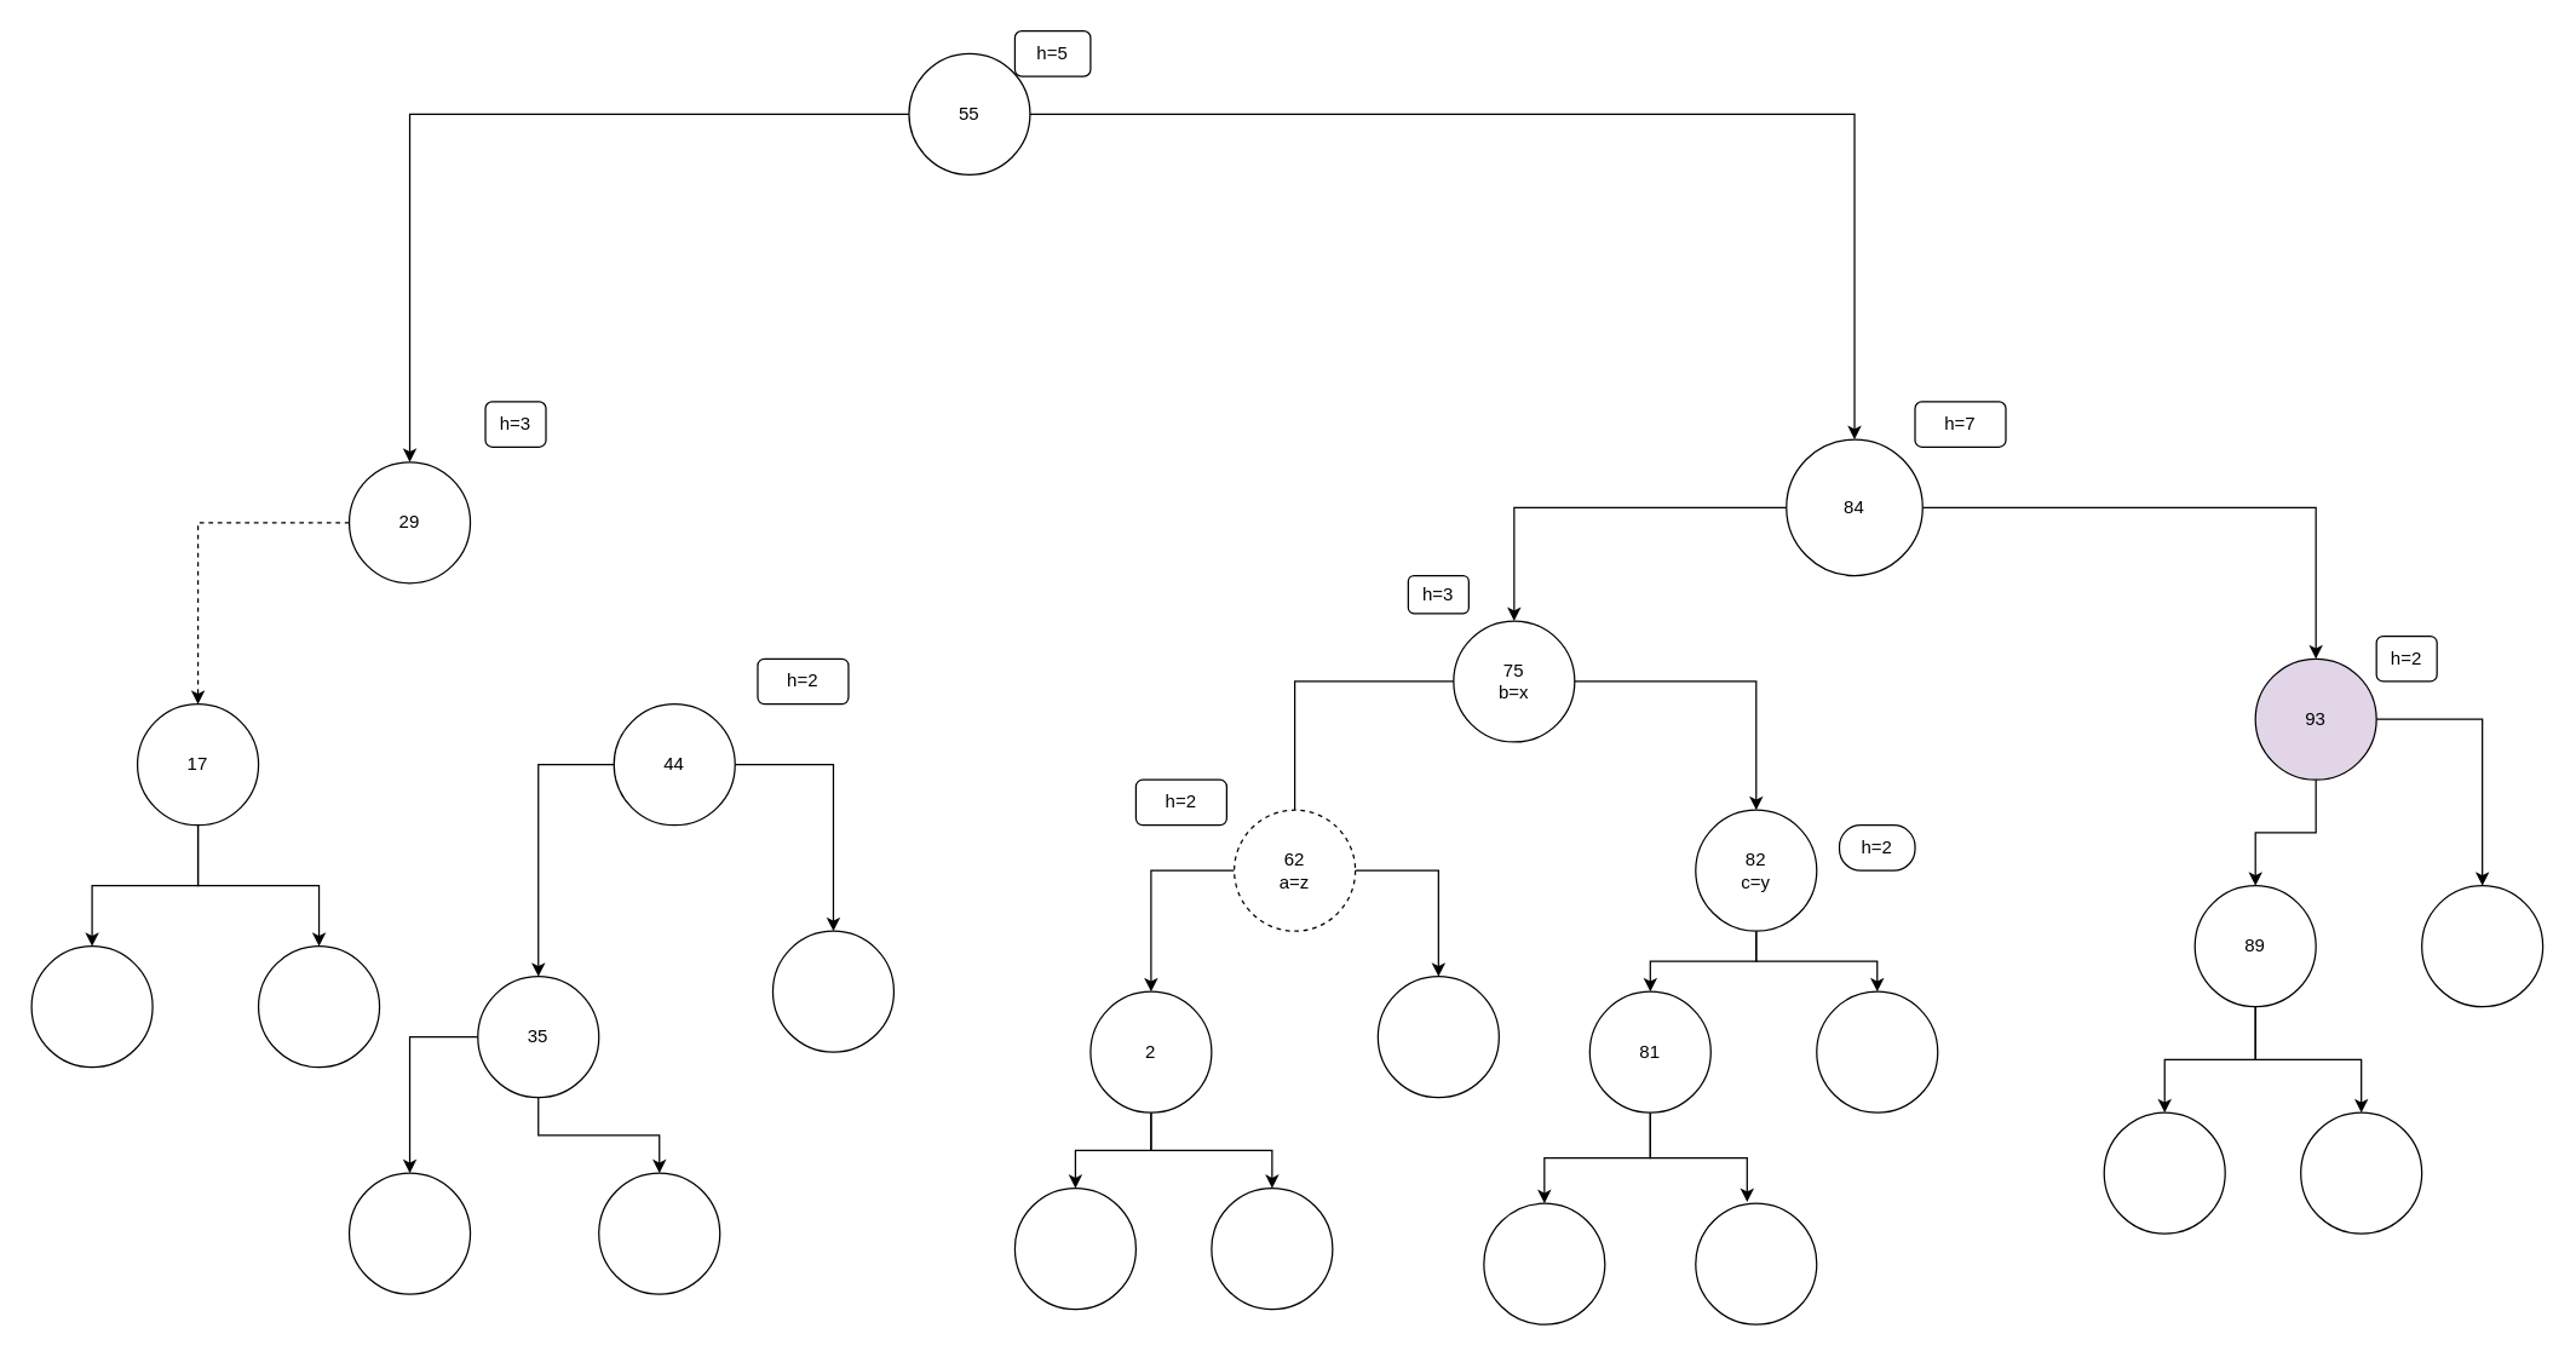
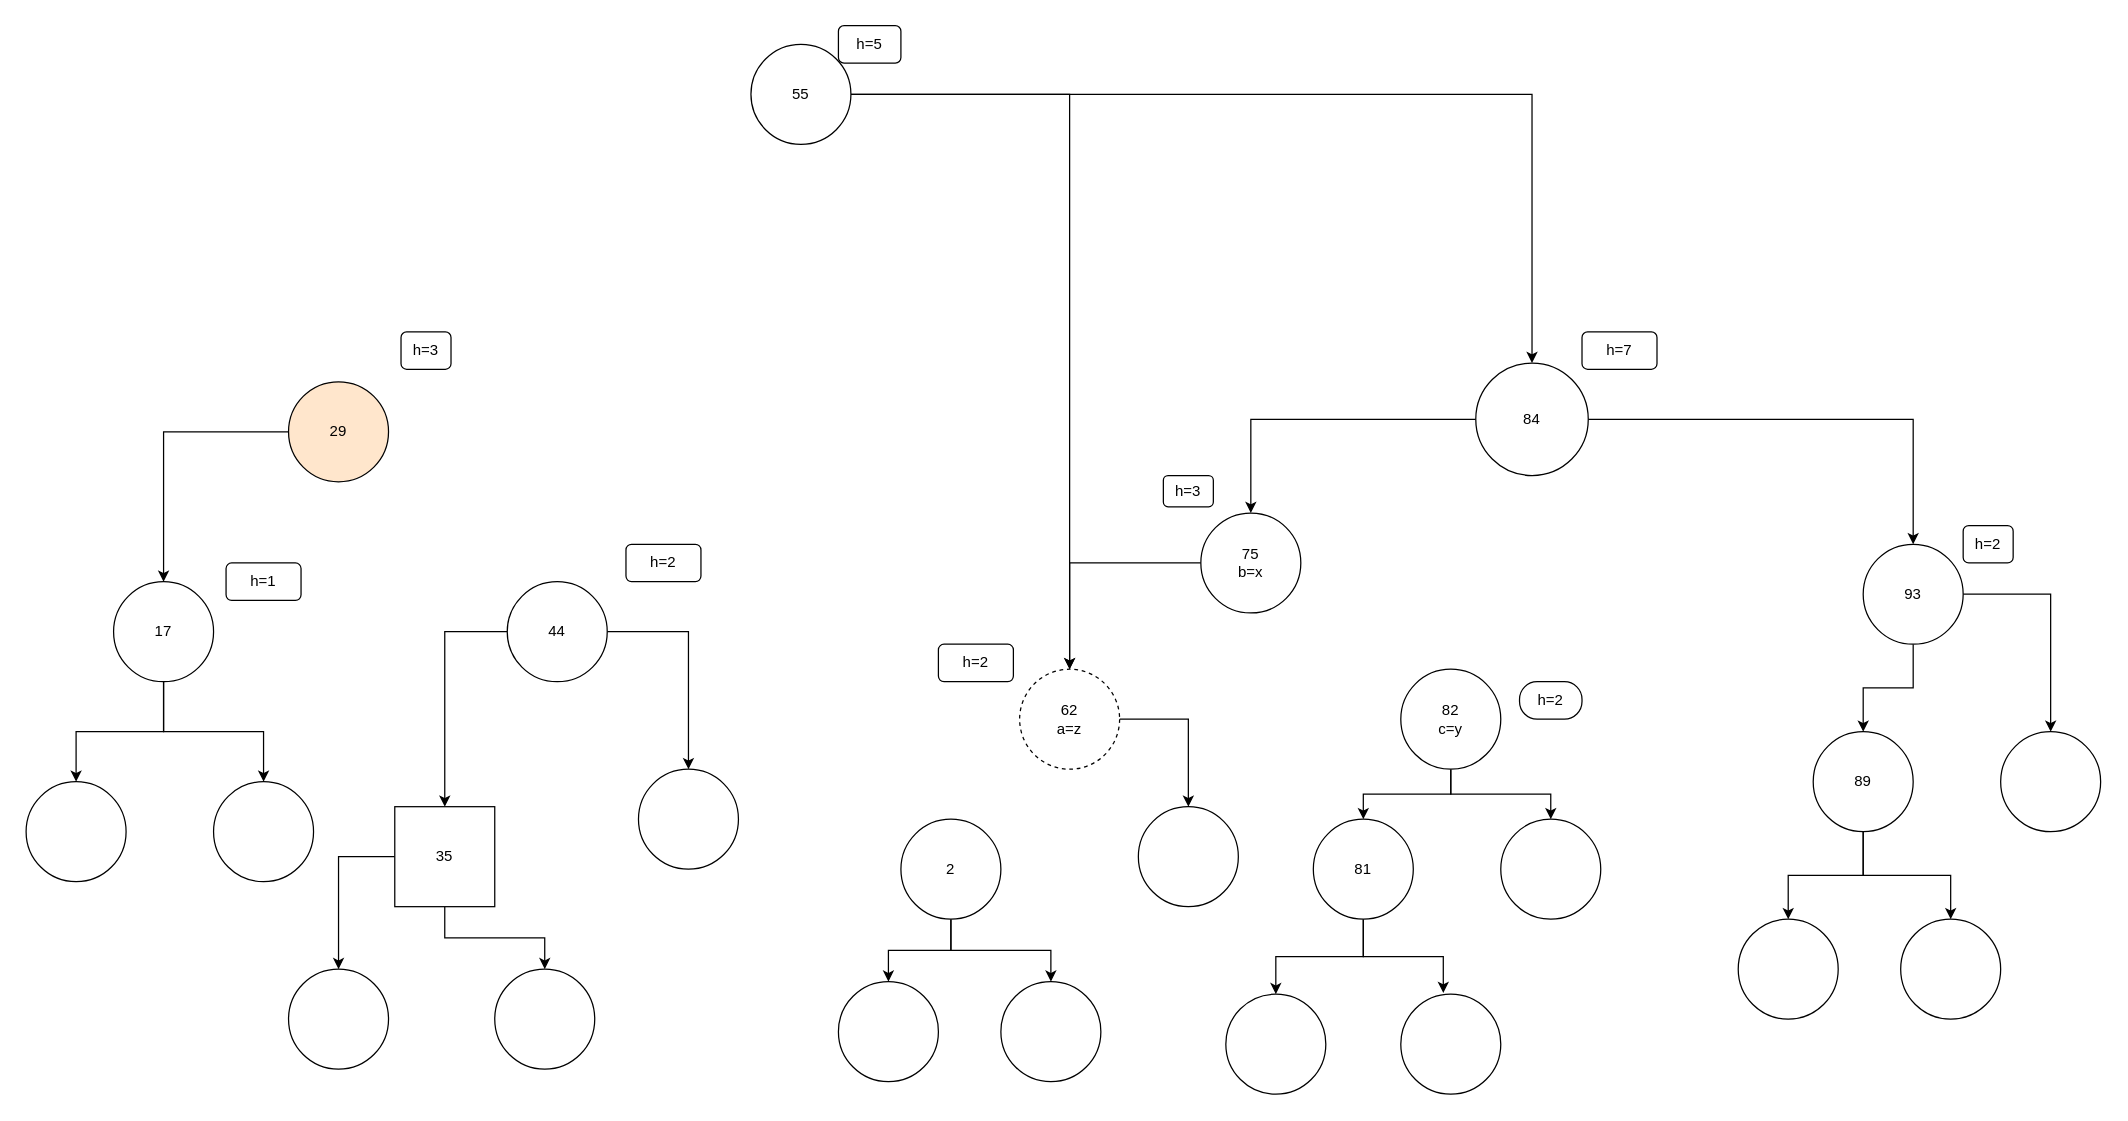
  <mxCell id="0" />
  <mxCell id="1" parent="0" />
- <mxCell id="2" value="" style="edgeStyle=orthogonalEdgeStyle;rounded=0;orthogonalLoop=1;jettySize=auto;html=1;entryX=0.5;entryY=0;entryDx=0;entryDy=0;" parent="1" source="4" target="6" edge="1"><mxGeometry relative="1" as="geometry"><mxPoint x="330" y="285" as="targetPoint" /></mxGeometry></mxCell>
+ <mxCell id="2" value="" style="edgeStyle=orthogonalEdgeStyle;rounded=0;orthogonalLoop=1;jettySize=auto;html=1;" parent="1" source="4" target="49" edge="1"><mxGeometry relative="1" as="geometry"><mxPoint x="330" y="285" as="targetPoint" /></mxGeometry></mxCell>
  <mxCell id="3" value="" style="edgeStyle=orthogonalEdgeStyle;rounded=0;orthogonalLoop=1;jettySize=auto;html=1;entryX=0.5;entryY=0;entryDx=0;entryDy=0;" parent="1" source="4" target="23" edge="1"><mxGeometry relative="1" as="geometry"><mxPoint x="760" y="75" as="targetPoint" /></mxGeometry></mxCell>
  <mxCell id="4" value="55" style="ellipse;whiteSpace=wrap;html=1;aspect=fixed;" parent="1" vertex="1"><mxGeometry x="600" y="35" width="80" height="80" as="geometry" /></mxCell>
- <mxCell id="5" value="" style="edgeStyle=orthogonalEdgeStyle;rounded=0;orthogonalLoop=1;jettySize=auto;html=1;entryX=0.5;entryY=0;entryDx=0;entryDy=0;dashed=1;" parent="1" source="6" target="12" edge="1"><mxGeometry relative="1" as="geometry"><mxPoint x="270" y="465" as="targetPoint" /></mxGeometry></mxCell>
- <mxCell id="6" value="29" style="ellipse;whiteSpace=wrap;html=1;aspect=fixed;" parent="1" vertex="1"><mxGeometry x="230" y="305" width="80" height="80" as="geometry" /></mxCell>
+ <mxCell id="5" value="" style="edgeStyle=orthogonalEdgeStyle;rounded=0;orthogonalLoop=1;jettySize=auto;html=1;entryX=0.5;entryY=0;entryDx=0;entryDy=0;" parent="1" source="6" target="12" edge="1"><mxGeometry relative="1" as="geometry"><mxPoint x="270" y="465" as="targetPoint" /></mxGeometry></mxCell>
+ <mxCell id="6" value="29" style="ellipse;whiteSpace=wrap;html=1;aspect=fixed;fillColor=#ffe6cc;" parent="1" vertex="1"><mxGeometry x="230" y="305" width="80" height="80" as="geometry" /></mxCell>
  <mxCell id="7" value="" style="edgeStyle=orthogonalEdgeStyle;rounded=0;orthogonalLoop=1;jettySize=auto;html=1;entryX=0.5;entryY=0;entryDx=0;entryDy=0;" parent="1" source="9" target="17" edge="1"><mxGeometry relative="1" as="geometry"><mxPoint x="390" y="605" as="targetPoint" /></mxGeometry></mxCell>
  <mxCell id="8" value="" style="edgeStyle=orthogonalEdgeStyle;rounded=0;orthogonalLoop=1;jettySize=auto;html=1;entryX=0.5;entryY=0;entryDx=0;entryDy=0;" parent="1" source="9" target="20" edge="1"><mxGeometry relative="1" as="geometry"><mxPoint x="565" y="505" as="targetPoint" /></mxGeometry></mxCell>
  <mxCell id="9" value="44" style="ellipse;whiteSpace=wrap;html=1;aspect=fixed;" parent="1" vertex="1"><mxGeometry x="405" y="465" width="80" height="80" as="geometry" /></mxCell>
  <mxCell id="10" value="" style="edgeStyle=orthogonalEdgeStyle;rounded=0;orthogonalLoop=1;jettySize=auto;html=1;entryX=0.5;entryY=0;entryDx=0;entryDy=0;" parent="1" source="12" target="14" edge="1"><mxGeometry relative="1" as="geometry"><mxPoint x="100" y="615" as="targetPoint" /></mxGeometry></mxCell>
  <mxCell id="11" value="" style="edgeStyle=orthogonalEdgeStyle;rounded=0;orthogonalLoop=1;jettySize=auto;html=1;entryX=0.5;entryY=0;entryDx=0;entryDy=0;" parent="1" source="12" target="13" edge="1"><mxGeometry relative="1" as="geometry"><mxPoint x="250" y="505" as="targetPoint" /></mxGeometry></mxCell>
  <mxCell id="12" value="17" style="ellipse;whiteSpace=wrap;html=1;aspect=fixed;" parent="1" vertex="1"><mxGeometry x="90" y="465" width="80" height="80" as="geometry" /></mxCell>
  <mxCell id="13" value="" style="ellipse;whiteSpace=wrap;html=1;aspect=fixed;" parent="1" vertex="1"><mxGeometry x="170" y="625" width="80" height="80" as="geometry" /></mxCell>
  <mxCell id="14" value="" style="ellipse;whiteSpace=wrap;html=1;aspect=fixed;" parent="1" vertex="1"><mxGeometry x="20" y="625" width="80" height="80" as="geometry" /></mxCell>
  <mxCell id="15" value="" style="edgeStyle=orthogonalEdgeStyle;rounded=0;orthogonalLoop=1;jettySize=auto;html=1;entryX=0.5;entryY=0;entryDx=0;entryDy=0;" parent="1" source="17" target="19" edge="1"><mxGeometry relative="1" as="geometry"><mxPoint x="360" y="775" as="targetPoint" /></mxGeometry></mxCell>
  <mxCell id="16" value="" style="edgeStyle=orthogonalEdgeStyle;rounded=0;orthogonalLoop=1;jettySize=auto;html=1;entryX=0.5;entryY=0;entryDx=0;entryDy=0;" parent="1" source="17" target="18" edge="1"><mxGeometry relative="1" as="geometry"><mxPoint x="480" y="655" as="targetPoint" /></mxGeometry></mxCell>
- <mxCell id="17" value="35" style="ellipse;whiteSpace=wrap;html=1;aspect=fixed;" parent="1" vertex="1"><mxGeometry x="315" y="645" width="80" height="80" as="geometry" /></mxCell>
+ <mxCell id="17" value="35" style="whiteSpace=wrap;html=1;aspect=fixed;rounded=0;" parent="1" vertex="1"><mxGeometry x="315" y="645" width="80" height="80" as="geometry" /></mxCell>
  <mxCell id="18" value="" style="ellipse;whiteSpace=wrap;html=1;aspect=fixed;" parent="1" vertex="1"><mxGeometry x="395" y="775" width="80" height="80" as="geometry" /></mxCell>
  <mxCell id="19" value="" style="ellipse;whiteSpace=wrap;html=1;aspect=fixed;" parent="1" vertex="1"><mxGeometry x="230" y="775" width="80" height="80" as="geometry" /></mxCell>
  <mxCell id="20" value="" style="ellipse;whiteSpace=wrap;html=1;aspect=fixed;" parent="1" vertex="1"><mxGeometry x="510" y="615" width="80" height="80" as="geometry" /></mxCell>
  <mxCell id="21" value="" style="edgeStyle=orthogonalEdgeStyle;rounded=0;orthogonalLoop=1;jettySize=auto;html=1;entryX=0.5;entryY=0;entryDx=0;entryDy=0;" parent="1" source="23" target="52" edge="1"><mxGeometry relative="1" as="geometry"><mxPoint x="1190" y="270" as="targetPoint" /></mxGeometry></mxCell>
  <mxCell id="22" value="" style="edgeStyle=orthogonalEdgeStyle;rounded=0;orthogonalLoop=1;jettySize=auto;html=1;entryX=0.5;entryY=0;entryDx=0;entryDy=0;" edge="1" parent="1" source="23" target="35"><mxGeometry relative="1" as="geometry"><mxPoint x="1100" y="335" as="targetPoint" /></mxGeometry></mxCell>
  <mxCell id="23" value="84" style="ellipse;whiteSpace=wrap;html=1;aspect=fixed;" parent="1" vertex="1"><mxGeometry x="1180" y="290" width="90" height="90" as="geometry" /></mxCell>
  <mxCell id="24" value="" style="edgeStyle=orthogonalEdgeStyle;rounded=0;orthogonalLoop=1;jettySize=auto;html=1;entryX=0.5;entryY=0;entryDx=0;entryDy=0;" edge="1" parent="1" source="26" target="30"><mxGeometry relative="1" as="geometry"><mxPoint x="760" y="815" as="targetPoint" /></mxGeometry></mxCell>
  <mxCell id="25" value="" style="edgeStyle=orthogonalEdgeStyle;rounded=0;orthogonalLoop=1;jettySize=auto;html=1;entryX=0.5;entryY=0;entryDx=0;entryDy=0;" edge="1" parent="1" source="26" target="31"><mxGeometry relative="1" as="geometry"><mxPoint x="880" y="695" as="targetPoint" /></mxGeometry></mxCell>
  <mxCell id="26" value="2" style="ellipse;whiteSpace=wrap;html=1;aspect=fixed;" parent="1" vertex="1"><mxGeometry x="720" y="655" width="80" height="80" as="geometry" /></mxCell>
  <mxCell id="27" value="" style="edgeStyle=orthogonalEdgeStyle;rounded=0;orthogonalLoop=1;jettySize=auto;html=1;entryX=0.5;entryY=0;entryDx=0;entryDy=0;" edge="1" parent="1" source="29" target="38"><mxGeometry relative="1" as="geometry"><mxPoint x="1160" y="695" as="targetPoint" /></mxGeometry></mxCell>
  <mxCell id="28" value="" style="edgeStyle=orthogonalEdgeStyle;rounded=0;orthogonalLoop=1;jettySize=auto;html=1;entryX=0.5;entryY=0;entryDx=0;entryDy=0;" edge="1" parent="1" source="29" target="32"><mxGeometry relative="1" as="geometry"><mxPoint x="1280" y="575" as="targetPoint" /></mxGeometry></mxCell>
  <mxCell id="29" value="82&lt;br&gt;c=y" style="ellipse;whiteSpace=wrap;html=1;aspect=fixed;" parent="1" vertex="1"><mxGeometry x="1120" y="535" width="80" height="80" as="geometry" /></mxCell>
  <mxCell id="30" value="" style="ellipse;whiteSpace=wrap;html=1;aspect=fixed;" parent="1" vertex="1"><mxGeometry x="670" y="785" width="80" height="80" as="geometry" /></mxCell>
  <mxCell id="31" value="" style="ellipse;whiteSpace=wrap;html=1;aspect=fixed;" parent="1" vertex="1"><mxGeometry x="800" y="785" width="80" height="80" as="geometry" /></mxCell>
  <mxCell id="32" value="" style="ellipse;whiteSpace=wrap;html=1;aspect=fixed;" parent="1" vertex="1"><mxGeometry x="1200" y="655" width="80" height="80" as="geometry" /></mxCell>
- <mxCell id="33" value="" style="edgeStyle=orthogonalEdgeStyle;rounded=0;orthogonalLoop=1;jettySize=auto;html=1;entryX=0.5;entryY=0;entryDx=0;entryDy=0;" edge="1" parent="1" source="35" target="29"><mxGeometry relative="1" as="geometry"><mxPoint x="1120" y="450" as="targetPoint" /></mxGeometry></mxCell>
- <mxCell id="34" value="" style="edgeStyle=orthogonalEdgeStyle;rounded=0;orthogonalLoop=1;jettySize=auto;html=1;entryX=0.5;entryY=0;entryDx=0;entryDy=0;endArrow=none;" edge="1" parent="1" source="35" target="49"><mxGeometry relative="1" as="geometry"><mxPoint x="880" y="450" as="targetPoint" /></mxGeometry></mxCell>
+ <mxCell id="34" value="" style="edgeStyle=orthogonalEdgeStyle;rounded=0;orthogonalLoop=1;jettySize=auto;html=1;entryX=0.5;entryY=0;entryDx=0;entryDy=0;" edge="1" parent="1" source="35" target="49"><mxGeometry relative="1" as="geometry"><mxPoint x="880" y="450" as="targetPoint" /></mxGeometry></mxCell>
  <mxCell id="35" value="75&lt;br&gt;b=x" style="ellipse;whiteSpace=wrap;html=1;aspect=fixed;" parent="1" vertex="1"><mxGeometry x="960" y="410" width="80" height="80" as="geometry" /></mxCell>
  <mxCell id="36" value="" style="edgeStyle=orthogonalEdgeStyle;rounded=0;orthogonalLoop=1;jettySize=auto;html=1;entryX=0.5;entryY=0;entryDx=0;entryDy=0;" edge="1" parent="1" source="38" target="40"><mxGeometry relative="1" as="geometry"><mxPoint x="1090" y="815" as="targetPoint" /></mxGeometry></mxCell>
  <mxCell id="37" value="" style="edgeStyle=orthogonalEdgeStyle;rounded=0;orthogonalLoop=1;jettySize=auto;html=1;entryX=0.425;entryY=-0.012;entryDx=0;entryDy=0;entryPerimeter=0;" edge="1" parent="1" source="38" target="41"><mxGeometry relative="1" as="geometry" /></mxCell>
  <mxCell id="38" value="81" style="ellipse;whiteSpace=wrap;html=1;aspect=fixed;" parent="1" vertex="1"><mxGeometry x="1050" y="655" width="80" height="80" as="geometry" /></mxCell>
  <mxCell id="39" value="" style="ellipse;whiteSpace=wrap;html=1;aspect=fixed;" parent="1" vertex="1"><mxGeometry x="910" y="645" width="80" height="80" as="geometry" /></mxCell>
  <mxCell id="40" value="" style="ellipse;whiteSpace=wrap;html=1;aspect=fixed;" parent="1" vertex="1"><mxGeometry x="980" y="795" width="80" height="80" as="geometry" /></mxCell>
  <mxCell id="41" value="" style="ellipse;whiteSpace=wrap;html=1;aspect=fixed;" parent="1" vertex="1"><mxGeometry x="1120" y="795" width="80" height="80" as="geometry" /></mxCell>
  <mxCell id="42" value="" style="edgeStyle=orthogonalEdgeStyle;rounded=0;orthogonalLoop=1;jettySize=auto;html=1;" parent="1" source="44" target="46" edge="1"><mxGeometry relative="1" as="geometry" /></mxCell>
  <mxCell id="43" value="" style="edgeStyle=orthogonalEdgeStyle;rounded=0;orthogonalLoop=1;jettySize=auto;html=1;" parent="1" source="44" target="45" edge="1"><mxGeometry relative="1" as="geometry" /></mxCell>
  <mxCell id="44" value="89" style="ellipse;whiteSpace=wrap;html=1;aspect=fixed;" parent="1" vertex="1"><mxGeometry x="1450" y="585" width="80" height="80" as="geometry" /></mxCell>
  <mxCell id="45" value="" style="ellipse;whiteSpace=wrap;html=1;aspect=fixed;" parent="1" vertex="1"><mxGeometry x="1390" y="735" width="80" height="80" as="geometry" /></mxCell>
  <mxCell id="46" value="" style="ellipse;whiteSpace=wrap;html=1;aspect=fixed;" parent="1" vertex="1"><mxGeometry x="1520" y="735" width="80" height="80" as="geometry" /></mxCell>
  <mxCell id="47" value="" style="edgeStyle=orthogonalEdgeStyle;rounded=0;orthogonalLoop=1;jettySize=auto;html=1;entryX=0.5;entryY=0;entryDx=0;entryDy=0;" edge="1" parent="1" source="49" target="39"><mxGeometry relative="1" as="geometry"><mxPoint x="975" y="575" as="targetPoint" /></mxGeometry></mxCell>
- <mxCell id="48" value="" style="edgeStyle=orthogonalEdgeStyle;rounded=0;orthogonalLoop=1;jettySize=auto;html=1;entryX=0.5;entryY=0;entryDx=0;entryDy=0;" edge="1" parent="1" source="49" target="26"><mxGeometry relative="1" as="geometry" /></mxCell>
  <mxCell id="49" value="62&lt;br&gt;a=z" style="ellipse;whiteSpace=wrap;html=1;aspect=fixed;dashed=1;" parent="1" vertex="1"><mxGeometry x="815" y="535" width="80" height="80" as="geometry" /></mxCell>
  <mxCell id="50" value="" style="edgeStyle=orthogonalEdgeStyle;rounded=0;orthogonalLoop=1;jettySize=auto;html=1;entryX=0.5;entryY=0;entryDx=0;entryDy=0;" parent="1" source="52" target="44" edge="1"><mxGeometry relative="1" as="geometry"><mxPoint x="1410" y="505" as="targetPoint" /></mxGeometry></mxCell>
  <mxCell id="51" value="" style="edgeStyle=orthogonalEdgeStyle;rounded=0;orthogonalLoop=1;jettySize=auto;html=1;" parent="1" source="52" target="53" edge="1"><mxGeometry relative="1" as="geometry" /></mxCell>
- <mxCell id="52" value="93" style="ellipse;whiteSpace=wrap;html=1;aspect=fixed;fillColor=#e1d5e7;" parent="1" vertex="1"><mxGeometry x="1490" y="435" width="80" height="80" as="geometry" /></mxCell>
+ <mxCell id="52" value="93" style="ellipse;whiteSpace=wrap;html=1;aspect=fixed;" parent="1" vertex="1"><mxGeometry x="1490" y="435" width="80" height="80" as="geometry" /></mxCell>
  <mxCell id="53" value="" style="ellipse;whiteSpace=wrap;html=1;aspect=fixed;" parent="1" vertex="1"><mxGeometry x="1600" y="585" width="80" height="80" as="geometry" /></mxCell>
+ <mxCell id="54" value="h=1" style="rounded=1;whiteSpace=wrap;html=1;" vertex="1" parent="1"><mxGeometry x="180" y="450" width="60" height="30" as="geometry" /></mxCell>
  <mxCell id="55" value="h=2" style="rounded=1;whiteSpace=wrap;html=1;arcSize=47;" vertex="1" parent="1"><mxGeometry x="1215" y="545" width="50" height="30" as="geometry" /></mxCell>
  <mxCell id="56" value="h=2" style="rounded=1;whiteSpace=wrap;html=1;" vertex="1" parent="1"><mxGeometry x="500" y="435" width="60" height="30" as="geometry" /></mxCell>
  <mxCell id="57" value="h=3" style="rounded=1;whiteSpace=wrap;html=1;" vertex="1" parent="1"><mxGeometry x="320" y="265" width="40" height="30" as="geometry" /></mxCell>
  <mxCell id="58" value="h=2" style="rounded=1;whiteSpace=wrap;html=1;" vertex="1" parent="1"><mxGeometry x="750" y="515" width="60" height="30" as="geometry" /></mxCell>
  <mxCell id="59" value="h=3" style="rounded=1;whiteSpace=wrap;html=1;" vertex="1" parent="1"><mxGeometry x="930" y="380" width="40" height="25" as="geometry" /></mxCell>
  <mxCell id="60" value="h=2" style="rounded=1;whiteSpace=wrap;html=1;" vertex="1" parent="1"><mxGeometry x="1570" y="420" width="40" height="30" as="geometry" /></mxCell>
  <mxCell id="61" value="h=7" style="rounded=1;whiteSpace=wrap;html=1;" vertex="1" parent="1"><mxGeometry x="1265" y="265" width="60" height="30" as="geometry" /></mxCell>
  <mxCell id="62" value="h=5" style="rounded=1;whiteSpace=wrap;html=1;" vertex="1" parent="1"><mxGeometry x="670" y="20" width="50" height="30" as="geometry" /></mxCell>
